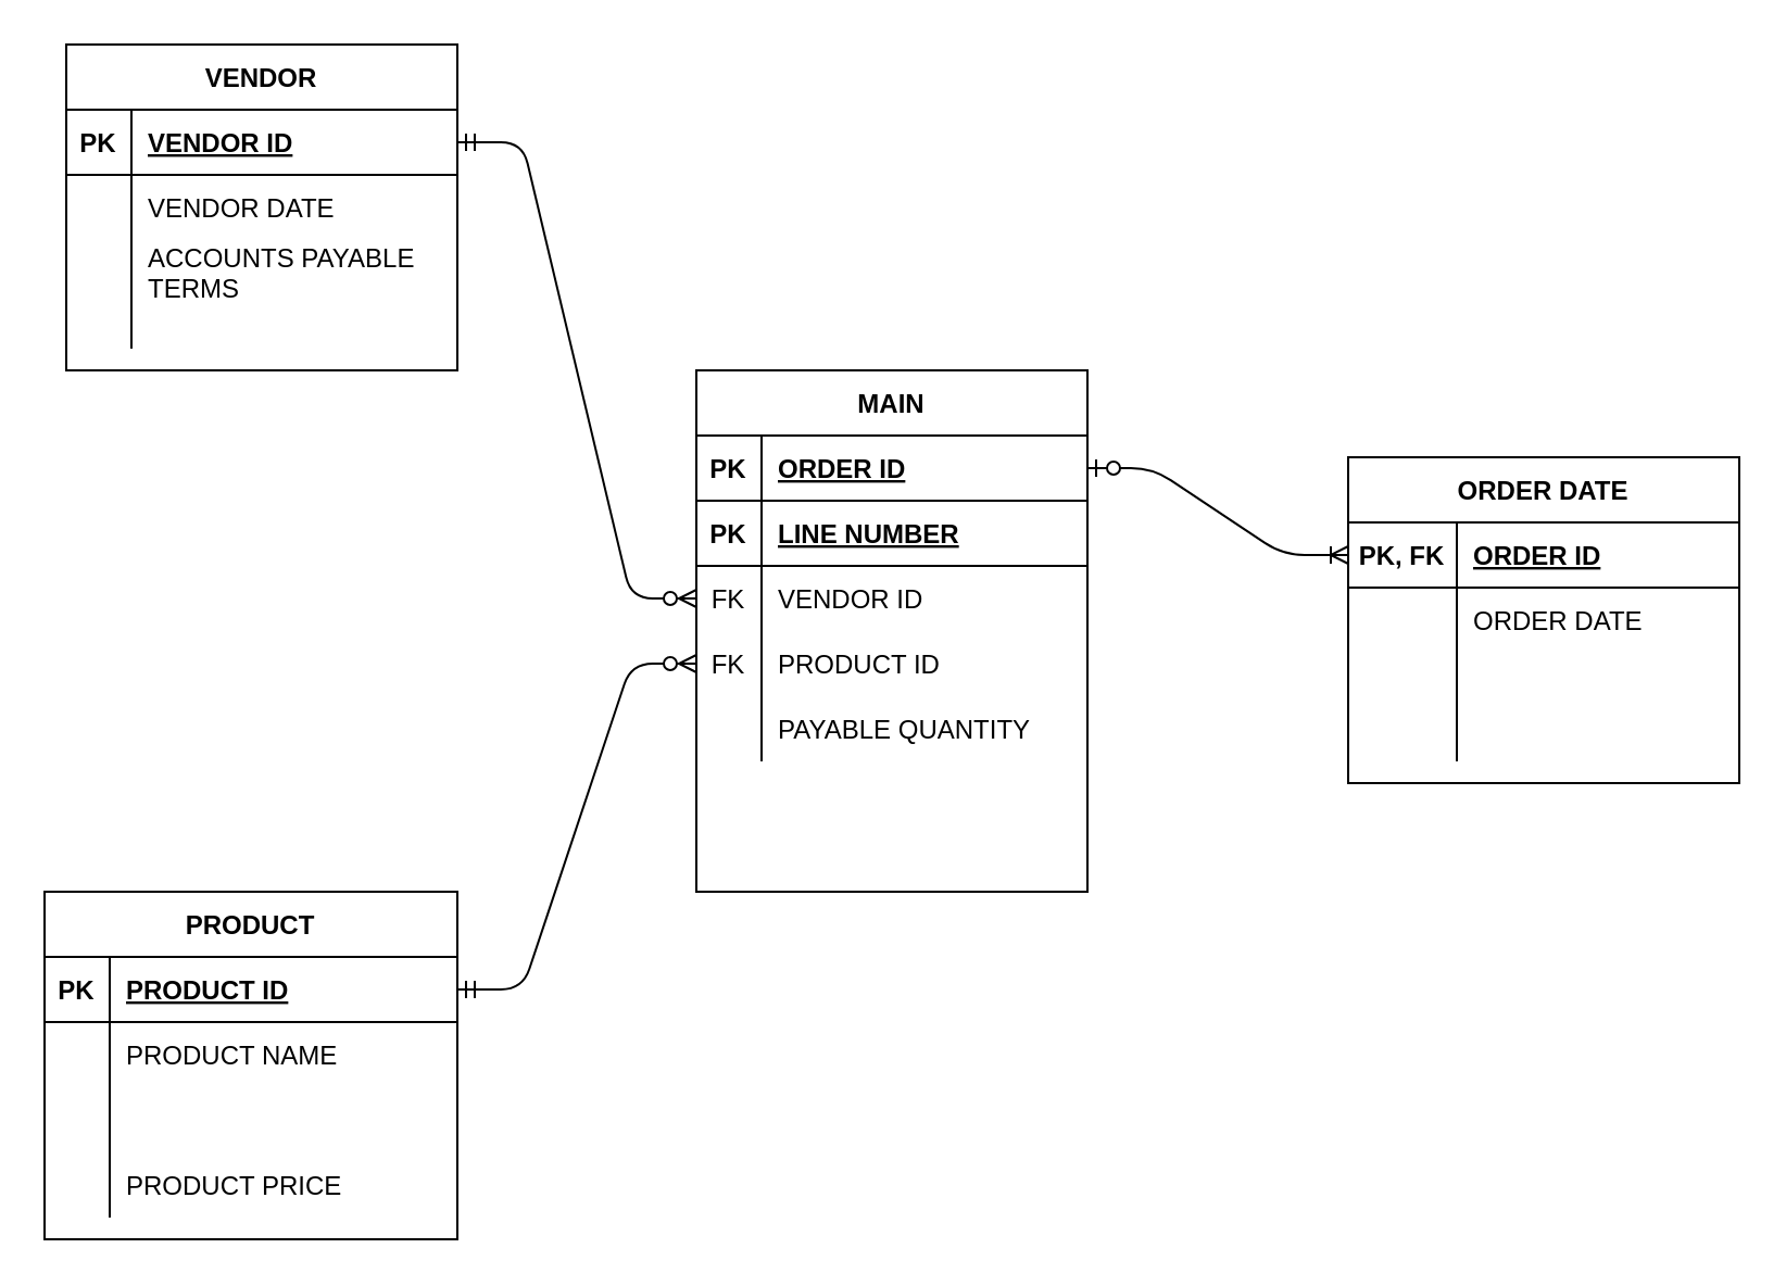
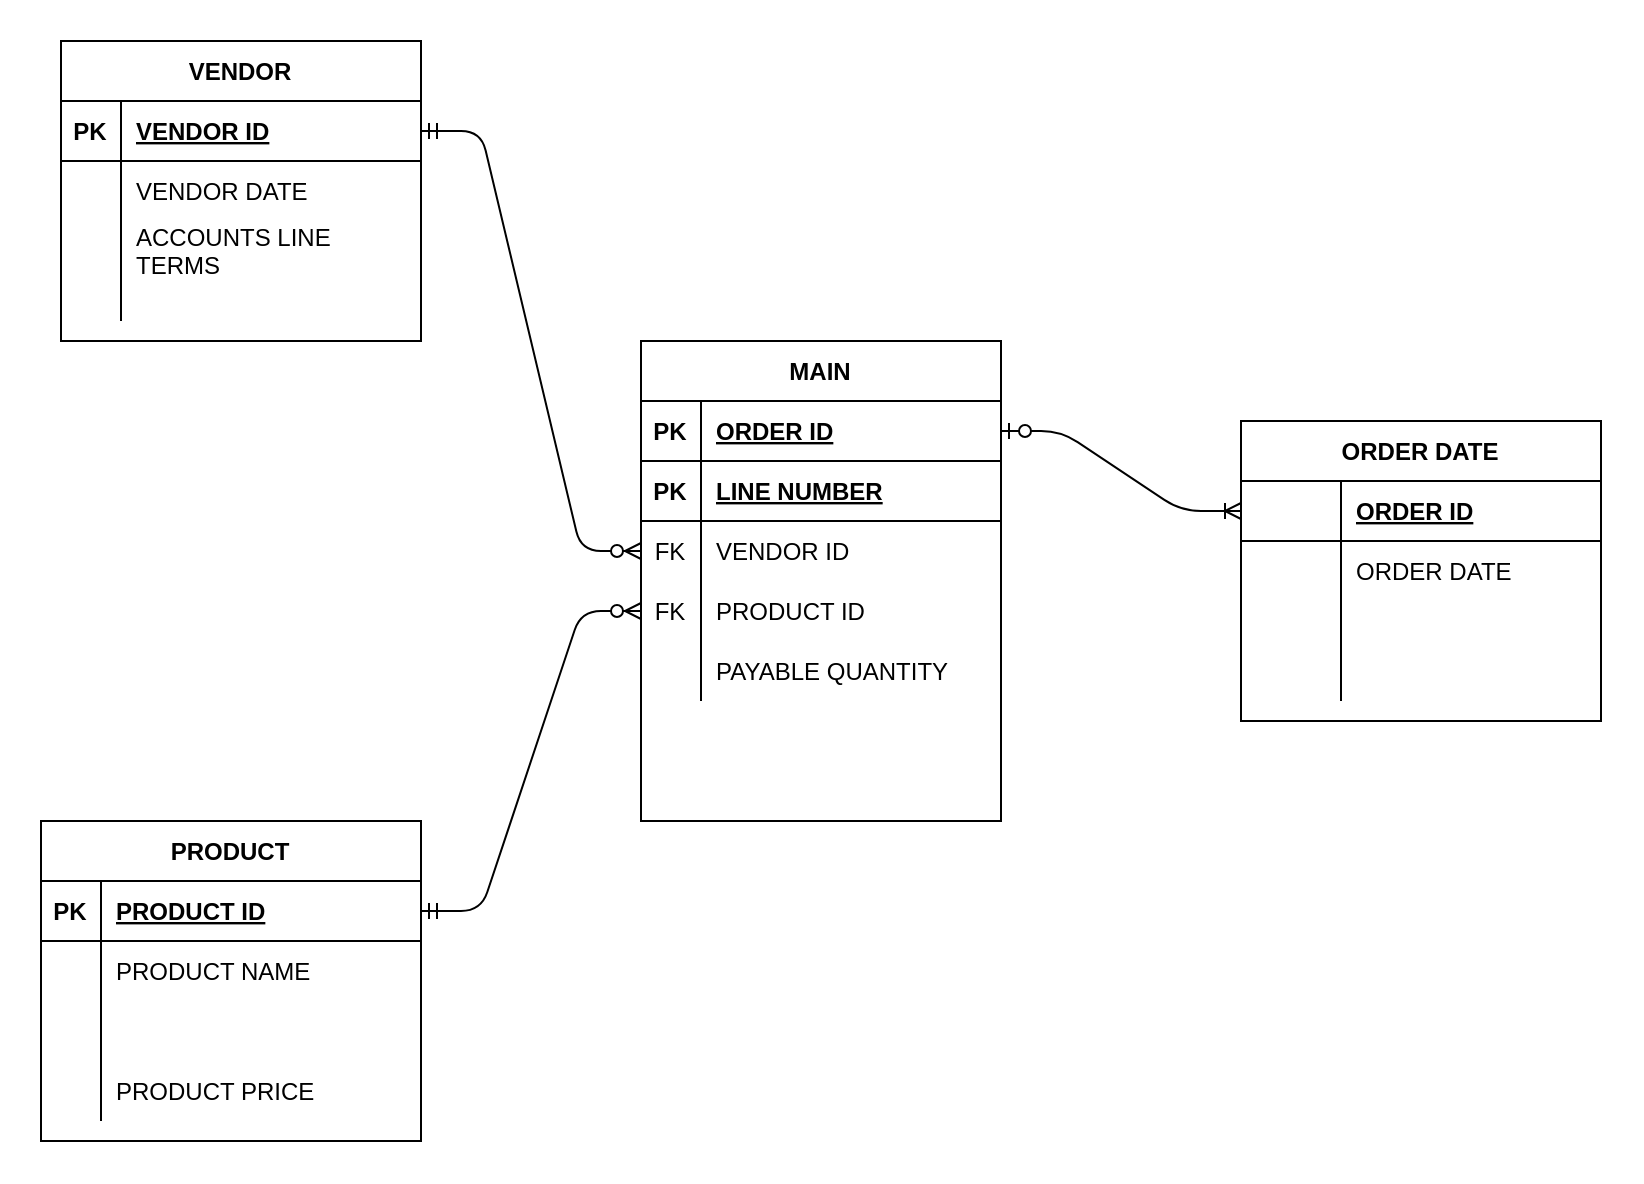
  <mxCell id="0" />
  <mxCell id="1" parent="0" />
  <mxCell id="2" value="MAIN" style="shape=table;startSize=30;container=1;collapsible=1;childLayout=tableLayout;fixedRows=1;rowLines=0;fontStyle=1;align=center;resizeLast=1;" vertex="1" parent="1"><mxGeometry x="320" y="170" width="180" height="240" as="geometry" /></mxCell>
  <mxCell id="3" value="" style="shape=partialRectangle;collapsible=0;dropTarget=0;pointerEvents=0;fillColor=none;top=0;left=0;bottom=1;right=0;points=[[0,0.5],[1,0.5]];portConstraint=eastwest;" vertex="1" parent="2"><mxGeometry y="30" width="180" height="30" as="geometry" /></mxCell>
  <mxCell id="4" value="PK" style="shape=partialRectangle;connectable=0;fillColor=none;top=0;left=0;bottom=0;right=0;fontStyle=1;overflow=hidden;" vertex="1" parent="3"><mxGeometry width="30" height="30" as="geometry" /></mxCell>
  <mxCell id="5" value="ORDER ID" style="shape=partialRectangle;connectable=0;fillColor=none;top=0;left=0;bottom=0;right=0;align=left;spacingLeft=6;fontStyle=5;overflow=hidden;" vertex="1" parent="3"><mxGeometry x="30" width="150" height="30" as="geometry" /></mxCell>
  <mxCell id="6" value="" style="shape=partialRectangle;collapsible=0;dropTarget=0;pointerEvents=0;fillColor=none;top=0;left=0;bottom=1;right=0;points=[[0,0.5],[1,0.5]];portConstraint=eastwest;" vertex="1" parent="2"><mxGeometry y="60" width="180" height="30" as="geometry" /></mxCell>
  <mxCell id="7" value="PK" style="shape=partialRectangle;connectable=0;fillColor=none;top=0;left=0;bottom=0;right=0;fontStyle=1;overflow=hidden;" vertex="1" parent="6"><mxGeometry width="30" height="30" as="geometry" /></mxCell>
  <mxCell id="8" value="LINE NUMBER" style="shape=partialRectangle;connectable=0;fillColor=none;top=0;left=0;bottom=0;right=0;align=left;spacingLeft=6;fontStyle=5;overflow=hidden;" vertex="1" parent="6"><mxGeometry x="30" width="150" height="30" as="geometry" /></mxCell>
  <mxCell id="9" value="" style="shape=partialRectangle;collapsible=0;dropTarget=0;pointerEvents=0;fillColor=none;top=0;left=0;bottom=0;right=0;points=[[0,0.5],[1,0.5]];portConstraint=eastwest;" vertex="1" parent="2"><mxGeometry y="90" width="180" height="30" as="geometry" /></mxCell>
  <mxCell id="10" value="FK" style="shape=partialRectangle;connectable=0;fillColor=none;top=0;left=0;bottom=0;right=0;fontStyle=0;overflow=hidden;" vertex="1" parent="9"><mxGeometry width="30" height="30" as="geometry" /></mxCell>
  <mxCell id="11" value="VENDOR ID" style="shape=partialRectangle;connectable=0;fillColor=none;top=0;left=0;bottom=0;right=0;align=left;spacingLeft=6;fontStyle=0;overflow=hidden;" vertex="1" parent="9"><mxGeometry x="30" width="150" height="30" as="geometry" /></mxCell>
  <mxCell id="12" value="" style="shape=partialRectangle;collapsible=0;dropTarget=0;pointerEvents=0;fillColor=none;top=0;left=0;bottom=0;right=0;points=[[0,0.5],[1,0.5]];portConstraint=eastwest;" vertex="1" parent="2"><mxGeometry y="120" width="180" height="30" as="geometry" /></mxCell>
  <mxCell id="13" value="FK" style="shape=partialRectangle;connectable=0;fillColor=none;top=0;left=0;bottom=0;right=0;fontStyle=0;overflow=hidden;" vertex="1" parent="12"><mxGeometry width="30" height="30" as="geometry" /></mxCell>
  <mxCell id="14" value="PRODUCT ID" style="shape=partialRectangle;connectable=0;fillColor=none;top=0;left=0;bottom=0;right=0;align=left;spacingLeft=6;fontStyle=0;overflow=hidden;" vertex="1" parent="12"><mxGeometry x="30" width="150" height="30" as="geometry" /></mxCell>
  <mxCell id="15" value="" style="shape=partialRectangle;collapsible=0;dropTarget=0;pointerEvents=0;fillColor=none;top=0;left=0;bottom=0;right=0;points=[[0,0.5],[1,0.5]];portConstraint=eastwest;" vertex="1" parent="2"><mxGeometry y="150" width="180" height="30" as="geometry" /></mxCell>
  <mxCell id="16" value="" style="shape=partialRectangle;connectable=0;fillColor=none;top=0;left=0;bottom=0;right=0;editable=1;overflow=hidden;" vertex="1" parent="15"><mxGeometry width="30" height="30" as="geometry" /></mxCell>
  <mxCell id="17" value="PAYABLE QUANTITY" style="shape=partialRectangle;connectable=0;fillColor=none;top=0;left=0;bottom=0;right=0;align=left;spacingLeft=6;overflow=hidden;" vertex="1" parent="15"><mxGeometry x="30" width="150" height="30" as="geometry" /></mxCell>
  <mxCell id="18" value="ORDER DATE" style="shape=table;startSize=30;container=1;collapsible=1;childLayout=tableLayout;fixedRows=1;rowLines=0;fontStyle=1;align=center;resizeLast=1;" vertex="1" parent="1"><mxGeometry x="620" y="210" width="180" height="150" as="geometry"><mxRectangle x="610" y="280" width="110" height="30" as="alternateBounds" /></mxGeometry></mxCell>
  <mxCell id="19" value="" style="shape=partialRectangle;collapsible=0;dropTarget=0;pointerEvents=0;fillColor=none;top=0;left=0;bottom=1;right=0;points=[[0,0.5],[1,0.5]];portConstraint=eastwest;" vertex="1" parent="18"><mxGeometry y="30" width="180" height="30" as="geometry" /></mxCell>
- <mxCell id="20" value="PK, FK" style="shape=partialRectangle;connectable=0;fillColor=none;top=0;left=0;bottom=0;right=0;fontStyle=1;overflow=hidden;" vertex="1" parent="19"><mxGeometry width="50" height="30" as="geometry" /></mxCell>
  <mxCell id="21" value="ORDER ID" style="shape=partialRectangle;connectable=0;fillColor=none;top=0;left=0;bottom=0;right=0;align=left;spacingLeft=6;fontStyle=5;overflow=hidden;" vertex="1" parent="19"><mxGeometry x="50" width="130" height="30" as="geometry" /></mxCell>
  <mxCell id="22" value="" style="shape=partialRectangle;collapsible=0;dropTarget=0;pointerEvents=0;fillColor=none;top=0;left=0;bottom=0;right=0;points=[[0,0.5],[1,0.5]];portConstraint=eastwest;" vertex="1" parent="18"><mxGeometry y="60" width="180" height="30" as="geometry" /></mxCell>
  <mxCell id="23" value="" style="shape=partialRectangle;connectable=0;fillColor=none;top=0;left=0;bottom=0;right=0;editable=1;overflow=hidden;" vertex="1" parent="22"><mxGeometry width="50" height="30" as="geometry" /></mxCell>
  <mxCell id="24" value="ORDER DATE" style="shape=partialRectangle;connectable=0;fillColor=none;top=0;left=0;bottom=0;right=0;align=left;spacingLeft=6;overflow=hidden;" vertex="1" parent="22"><mxGeometry x="50" width="130" height="30" as="geometry" /></mxCell>
  <mxCell id="25" value="" style="shape=partialRectangle;collapsible=0;dropTarget=0;pointerEvents=0;fillColor=none;top=0;left=0;bottom=0;right=0;points=[[0,0.5],[1,0.5]];portConstraint=eastwest;" vertex="1" parent="18"><mxGeometry y="90" width="180" height="30" as="geometry" /></mxCell>
  <mxCell id="26" value="" style="shape=partialRectangle;connectable=0;fillColor=none;top=0;left=0;bottom=0;right=0;editable=1;overflow=hidden;" vertex="1" parent="25"><mxGeometry width="50" height="30" as="geometry" /></mxCell>
  <mxCell id="27" value="" style="shape=partialRectangle;collapsible=0;dropTarget=0;pointerEvents=0;fillColor=none;top=0;left=0;bottom=0;right=0;points=[[0,0.5],[1,0.5]];portConstraint=eastwest;" vertex="1" parent="18"><mxGeometry y="120" width="180" height="20" as="geometry" /></mxCell>
  <mxCell id="28" value="" style="shape=partialRectangle;connectable=0;fillColor=none;top=0;left=0;bottom=0;right=0;editable=1;overflow=hidden;" vertex="1" parent="27"><mxGeometry width="50" height="20" as="geometry" /></mxCell>
  <mxCell id="29" value="" style="shape=partialRectangle;connectable=0;fillColor=none;top=0;left=0;bottom=0;right=0;align=left;spacingLeft=6;overflow=hidden;" vertex="1" parent="27"><mxGeometry x="50" width="130" height="20" as="geometry" /></mxCell>
  <mxCell id="30" value="VENDOR" style="shape=table;startSize=30;container=1;collapsible=1;childLayout=tableLayout;fixedRows=1;rowLines=0;fontStyle=1;align=center;resizeLast=1;" vertex="1" parent="1"><mxGeometry x="30" y="20" width="180" height="150" as="geometry" /></mxCell>
  <mxCell id="31" value="" style="shape=partialRectangle;collapsible=0;dropTarget=0;pointerEvents=0;fillColor=none;top=0;left=0;bottom=1;right=0;points=[[0,0.5],[1,0.5]];portConstraint=eastwest;" vertex="1" parent="30"><mxGeometry y="30" width="180" height="30" as="geometry" /></mxCell>
  <mxCell id="32" value="PK" style="shape=partialRectangle;connectable=0;fillColor=none;top=0;left=0;bottom=0;right=0;fontStyle=1;overflow=hidden;" vertex="1" parent="31"><mxGeometry width="30" height="30" as="geometry" /></mxCell>
  <mxCell id="33" value="VENDOR ID" style="shape=partialRectangle;connectable=0;fillColor=none;top=0;left=0;bottom=0;right=0;align=left;spacingLeft=6;fontStyle=5;overflow=hidden;" vertex="1" parent="31"><mxGeometry x="30" width="150" height="30" as="geometry" /></mxCell>
  <mxCell id="34" value="" style="shape=partialRectangle;collapsible=0;dropTarget=0;pointerEvents=0;fillColor=none;top=0;left=0;bottom=0;right=0;points=[[0,0.5],[1,0.5]];portConstraint=eastwest;" vertex="1" parent="30"><mxGeometry y="60" width="180" height="30" as="geometry" /></mxCell>
  <mxCell id="35" value="" style="shape=partialRectangle;connectable=0;fillColor=none;top=0;left=0;bottom=0;right=0;editable=1;overflow=hidden;" vertex="1" parent="34"><mxGeometry width="30" height="30" as="geometry" /></mxCell>
  <mxCell id="36" value="VENDOR DATE" style="shape=partialRectangle;connectable=0;fillColor=none;top=0;left=0;bottom=0;right=0;align=left;spacingLeft=6;overflow=hidden;" vertex="1" parent="34"><mxGeometry x="30" width="150" height="30" as="geometry" /></mxCell>
  <mxCell id="37" value="" style="shape=partialRectangle;collapsible=0;dropTarget=0;pointerEvents=0;fillColor=none;top=0;left=0;bottom=0;right=0;points=[[0,0.5],[1,0.5]];portConstraint=eastwest;" vertex="1" parent="30"><mxGeometry y="90" width="180" height="30" as="geometry" /></mxCell>
  <mxCell id="38" value="" style="shape=partialRectangle;connectable=0;fillColor=none;top=0;left=0;bottom=0;right=0;editable=1;overflow=hidden;" vertex="1" parent="37"><mxGeometry width="30" height="30" as="geometry" /></mxCell>
- <mxCell id="39" value="ACCOUNTS PAYABLE&#10;TERMS" style="shape=partialRectangle;connectable=0;fillColor=none;top=0;left=0;bottom=0;right=0;align=left;spacingLeft=6;overflow=hidden;" vertex="1" parent="37"><mxGeometry x="30" width="150" height="30" as="geometry" /></mxCell>
+ <mxCell id="39" value="ACCOUNTS LINE&#10;TERMS" style="shape=partialRectangle;connectable=0;fillColor=none;top=0;left=0;bottom=0;right=0;align=left;spacingLeft=6;overflow=hidden;" vertex="1" parent="37"><mxGeometry x="30" width="150" height="30" as="geometry" /></mxCell>
  <mxCell id="40" value="" style="shape=partialRectangle;collapsible=0;dropTarget=0;pointerEvents=0;fillColor=none;top=0;left=0;bottom=0;right=0;points=[[0,0.5],[1,0.5]];portConstraint=eastwest;" vertex="1" parent="30"><mxGeometry y="120" width="180" height="20" as="geometry" /></mxCell>
  <mxCell id="41" value="" style="shape=partialRectangle;connectable=0;fillColor=none;top=0;left=0;bottom=0;right=0;editable=1;overflow=hidden;" vertex="1" parent="40"><mxGeometry width="30" height="20" as="geometry" /></mxCell>
  <mxCell id="42" value="" style="shape=partialRectangle;connectable=0;fillColor=none;top=0;left=0;bottom=0;right=0;align=left;spacingLeft=6;overflow=hidden;" vertex="1" parent="40"><mxGeometry x="30" width="150" height="20" as="geometry" /></mxCell>
  <mxCell id="43" value="PRODUCT" style="shape=table;startSize=30;container=1;collapsible=1;childLayout=tableLayout;fixedRows=1;rowLines=0;fontStyle=1;align=center;resizeLast=1;" vertex="1" parent="1"><mxGeometry x="20" y="410" width="190" height="160" as="geometry" /></mxCell>
  <mxCell id="44" value="" style="shape=partialRectangle;collapsible=0;dropTarget=0;pointerEvents=0;fillColor=none;top=0;left=0;bottom=1;right=0;points=[[0,0.5],[1,0.5]];portConstraint=eastwest;" vertex="1" parent="43"><mxGeometry y="30" width="190" height="30" as="geometry" /></mxCell>
  <mxCell id="45" value="PK" style="shape=partialRectangle;connectable=0;fillColor=none;top=0;left=0;bottom=0;right=0;fontStyle=1;overflow=hidden;" vertex="1" parent="44"><mxGeometry width="30" height="30" as="geometry" /></mxCell>
  <mxCell id="46" value="PRODUCT ID" style="shape=partialRectangle;connectable=0;fillColor=none;top=0;left=0;bottom=0;right=0;align=left;spacingLeft=6;fontStyle=5;overflow=hidden;" vertex="1" parent="44"><mxGeometry x="30" width="160" height="30" as="geometry" /></mxCell>
  <mxCell id="47" value="" style="shape=partialRectangle;collapsible=0;dropTarget=0;pointerEvents=0;fillColor=none;top=0;left=0;bottom=0;right=0;points=[[0,0.5],[1,0.5]];portConstraint=eastwest;" vertex="1" parent="43"><mxGeometry y="60" width="190" height="30" as="geometry" /></mxCell>
  <mxCell id="48" value="" style="shape=partialRectangle;connectable=0;fillColor=none;top=0;left=0;bottom=0;right=0;editable=1;overflow=hidden;" vertex="1" parent="47"><mxGeometry width="30" height="30" as="geometry" /></mxCell>
  <mxCell id="49" value="PRODUCT NAME" style="shape=partialRectangle;connectable=0;fillColor=none;top=0;left=0;bottom=0;right=0;align=left;spacingLeft=6;overflow=hidden;" vertex="1" parent="47"><mxGeometry x="30" width="160" height="30" as="geometry" /></mxCell>
  <mxCell id="50" value="" style="shape=partialRectangle;collapsible=0;dropTarget=0;pointerEvents=0;fillColor=none;top=0;left=0;bottom=0;right=0;points=[[0,0.5],[1,0.5]];portConstraint=eastwest;" vertex="1" parent="43"><mxGeometry y="90" width="190" height="30" as="geometry" /></mxCell>
  <mxCell id="51" value="" style="shape=partialRectangle;connectable=0;fillColor=none;top=0;left=0;bottom=0;right=0;editable=1;overflow=hidden;" vertex="1" parent="50"><mxGeometry width="30" height="30" as="geometry" /></mxCell>
  <mxCell id="52" value="" style="shape=partialRectangle;collapsible=0;dropTarget=0;pointerEvents=0;fillColor=none;top=0;left=0;bottom=0;right=0;points=[[0,0.5],[1,0.5]];portConstraint=eastwest;" vertex="1" parent="43"><mxGeometry y="120" width="190" height="30" as="geometry" /></mxCell>
  <mxCell id="53" value="" style="shape=partialRectangle;connectable=0;fillColor=none;top=0;left=0;bottom=0;right=0;editable=1;overflow=hidden;" vertex="1" parent="52"><mxGeometry width="30" height="30" as="geometry" /></mxCell>
  <mxCell id="54" value="PRODUCT PRICE" style="shape=partialRectangle;connectable=0;fillColor=none;top=0;left=0;bottom=0;right=0;align=left;spacingLeft=6;overflow=hidden;" vertex="1" parent="52"><mxGeometry x="30" width="160" height="30" as="geometry" /></mxCell>
  <mxCell id="55" value="" style="edgeStyle=entityRelationEdgeStyle;fontSize=12;html=1;endArrow=ERoneToMany;startArrow=ERzeroToOne;exitX=1;exitY=0.5;exitDx=0;exitDy=0;entryX=0;entryY=0.5;entryDx=0;entryDy=0;" edge="1" parent="1" source="3" target="19"><mxGeometry width="100" height="100" relative="1" as="geometry"><mxPoint x="520" y="240" as="sourcePoint" /><mxPoint x="620" y="140" as="targetPoint" /></mxGeometry></mxCell>
  <mxCell id="56" value="" style="edgeStyle=entityRelationEdgeStyle;fontSize=12;html=1;endArrow=ERzeroToMany;startArrow=ERmandOne;exitX=1;exitY=0.5;exitDx=0;exitDy=0;entryX=0;entryY=0.5;entryDx=0;entryDy=0;" edge="1" parent="1" source="31" target="9"><mxGeometry width="100" height="100" relative="1" as="geometry"><mxPoint x="320" y="130" as="sourcePoint" /><mxPoint x="420" y="30" as="targetPoint" /></mxGeometry></mxCell>
  <mxCell id="57" value="" style="edgeStyle=entityRelationEdgeStyle;fontSize=12;html=1;endArrow=ERzeroToMany;startArrow=ERmandOne;entryX=0;entryY=0.5;entryDx=0;entryDy=0;exitX=1;exitY=0.5;exitDx=0;exitDy=0;" edge="1" parent="1" source="44" target="12"><mxGeometry width="100" height="100" relative="1" as="geometry"><mxPoint x="210" y="420" as="sourcePoint" /><mxPoint x="310" y="320" as="targetPoint" /></mxGeometry></mxCell>
